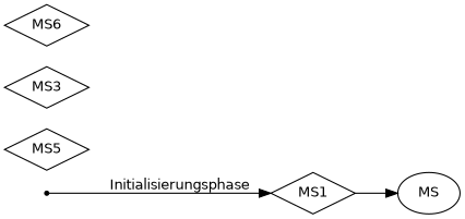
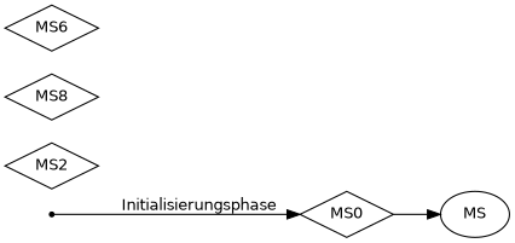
  digraph {
    rankdir=LR
    node [fontname="DejaVu Sans" fontsize="12pt" shape=diamond]
    edge [fontname="DejaVu Sans" fontsize="12pt"]
    Projektstart [shape=point]
-   MS1
+   MS1 [label=MS0]
    MS [shape=""]
-   MS2 [label=MS5]
-   MS3
+   MS2
+   MS3 [label=MS8]
    n6 [label=MS6]
    Projektstart -> MS1 [label=Initialisierungsphase]
    MS1 -> MS
  }
